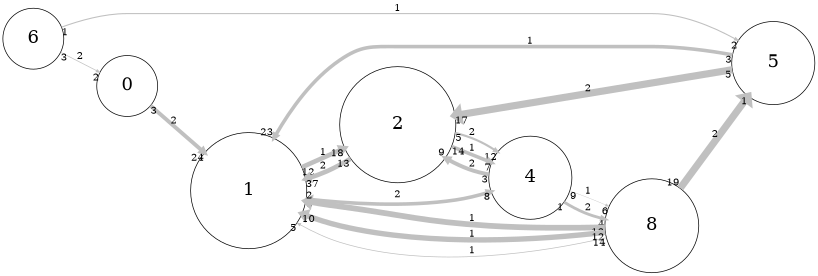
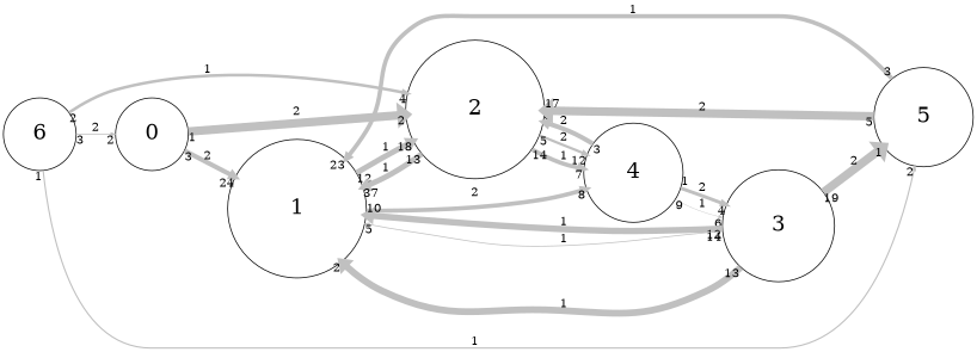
  digraph {
    rankdir=LR
    scale=1
    splines=spline
    node [fontsize=25 shape=circle]
    edge [arrowsize=0.5 capacity=1 color=grey from_pd=2 headlabel=2 penwidth=5.0 pt=11 splines=true taillabel=3 to_pd=1]
    n1 [height=2.25 label=1 width=2.25]
    n2 [height=2.25 label=2 width=2.25]
    n3 [height=1.6071 label=4 width=1.6071]
-   n4 [height=1.8214 label=8 width=1.8214]
+   n4 [height=1.8214 label=3 width=1.8214]
    n5 [height=1.6071 label=5 width=1.6071]
    n6 [height=1.1786 label=0 width=1.1786]
    n7 [height=1.1786 label=6 width=1.1786]
    n1 -> n2 [from_pd=11 headlabel=18 label=1 penwidth=6.5 pt=8 taillabel=12 to_pd=17]
    n1 -> n3 [headlabel=8 label=2 to_pd=7]
-   n2 -> n1 [from_pd=12 headlabel=37 label=2 penwidth=6.5 pt=8 taillabel=13 to_pd=36]
+   n2 -> n1 [from_pd=12 headlabel=37 label=1 penwidth=6.5 pt=8 taillabel=13 to_pd=36]
    n2 -> n3 [capacity=2 from_pd=4 headlabel=12 label=2 penwidth=3.0 pt=15 taillabel=5 to_pd=11]
    n2 -> n3 [from_pd=13 headlabel=7 label=1 taillabel=14 to_pd=6]
    n3 -> n2 [capacity=2 headlabel=9 label=2 penwidth=5.5 pt=10 to_pd=8]
    n3 -> n4 [from_pd=8 headlabel=6 label=1 penwidth=0.5 pt=20 taillabel=9 to_pd=5]
    n3 -> n4 [capacity=2 from_pd=0 headlabel=4 label=2 penwidth=4.0 pt=13 taillabel=1 to_pd=3]
    n4 -> n1 [from_pd=12 label=1 penwidth=8.0 pt=5 taillabel=13]
    n4 -> n1 [from_pd=11 headlabel=10 label=1 penwidth=7.5 pt=6 taillabel=12 to_pd=9]
    n4 -> n1 [from_pd=13 headlabel=5 label=1 penwidth=1.0 pt=19 taillabel=14 to_pd=4]
    n4 -> n5 [capacity=2 from_pd=18 headlabel=1 label=2 penwidth=10.0 pt=1 taillabel=19 to_pd=0]
    n5 -> n1 [headlabel=23 label=1 to_pd=22]
    n5 -> n2 [capacity=2 from_pd=4 headlabel=17 label=2 penwidth=10.0 pt=1 taillabel=5 to_pd=16]
    n6 -> n1 [capacity=2 headlabel=24 label=2 penwidth=5.5 pt=10 to_pd=23]
+   n6 -> n2 [capacity=2 from_pd=0 label=2 penwidth=10.0 pt=1 taillabel=1]
+   n7 -> n2 [from_pd=1 headlabel=4 label=1 penwidth=3.5 pt=14 taillabel=2 to_pd=3]
    n7 -> n5 [from_pd=0 label=1 penwidth=1.5 pt=18 taillabel=1]
    n7 -> n6 [capacity=2 label=2 penwidth=1.0 pt=19]
  }
